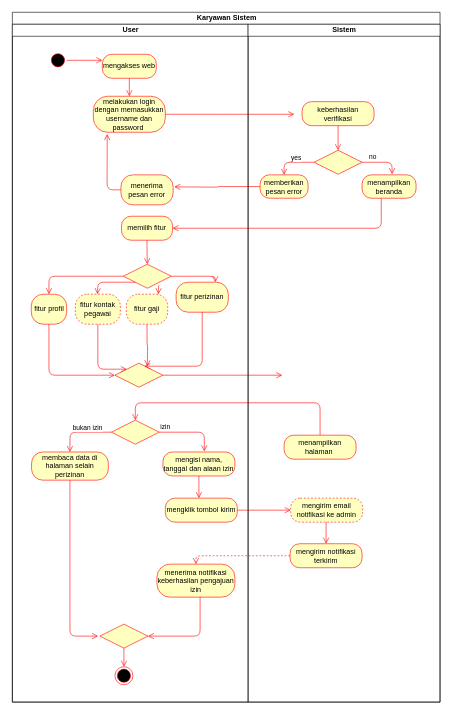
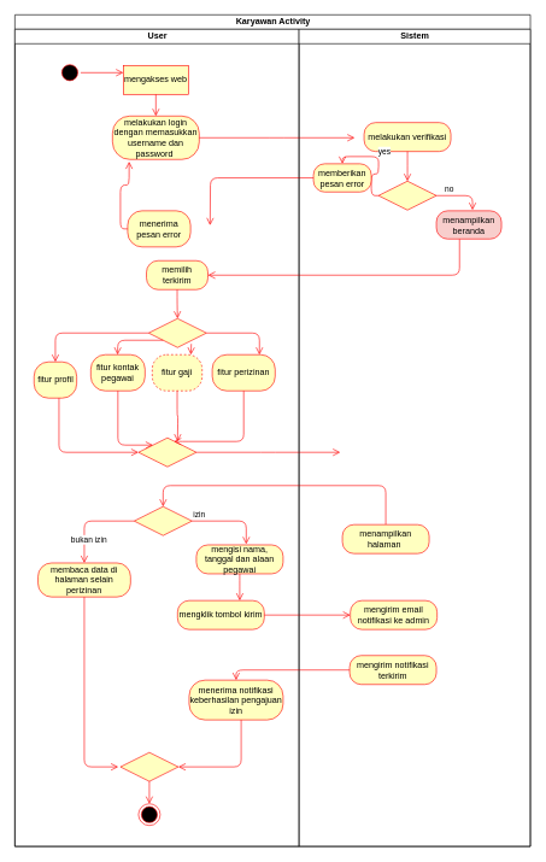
  <mxCell id="0" />
  <mxCell id="1" parent="0" />
- <mxCell id="2" value="Karyawan Sistem" style="swimlane;html=1;childLayout=stackLayout;resizeParent=1;resizeParentMax=0;startSize=20;" parent="1" vertex="1"><mxGeometry x="20" y="20" width="713" height="1150" as="geometry" /></mxCell>
+ <mxCell id="2" value="Karyawan Activity" style="swimlane;html=1;childLayout=stackLayout;resizeParent=1;resizeParentMax=0;startSize=20;" parent="1" vertex="1"><mxGeometry x="20" y="20" width="713" height="1150" as="geometry" /></mxCell>
  <mxCell id="3" value="User" style="swimlane;html=1;startSize=20;" parent="2" vertex="1"><mxGeometry y="20" width="393" height="1130" as="geometry" /></mxCell>
  <mxCell id="4" value="" style="ellipse;html=1;shape=startState;fillColor=#000000;strokeColor=#ff0000;" parent="3" vertex="1"><mxGeometry x="61" y="45" width="30" height="30" as="geometry" /></mxCell>
  <mxCell id="5" value="" style="edgeStyle=orthogonalEdgeStyle;html=1;verticalAlign=bottom;endArrow=open;endSize=8;strokeColor=#ff0000;entryX=0;entryY=0.25;entryDx=0;entryDy=0;" parent="3" source="4" edge="1" target="11"><mxGeometry relative="1" as="geometry"><mxPoint x="135" y="100" as="targetPoint" /></mxGeometry></mxCell>
  <mxCell id="6" value="" style="edgeStyle=orthogonalEdgeStyle;html=1;verticalAlign=bottom;endArrow=open;endSize=8;strokeColor=#ff0000;" parent="3" source="37" edge="1"><mxGeometry relative="1" as="geometry"><mxPoint x="311" y="790" as="targetPoint" /></mxGeometry></mxCell>
  <mxCell id="7" value="" style="ellipse;html=1;shape=endState;fillColor=#000000;strokeColor=#ff0000;" parent="3" vertex="1"><mxGeometry x="171" y="1071" width="30" height="30" as="geometry" /></mxCell>
  <mxCell id="8" value="menerima notifikasi keberhasilan pengajuan izin" style="rounded=1;whiteSpace=wrap;html=1;arcSize=40;fontColor=#000000;fillColor=#ffffc0;strokeColor=#ff0000;" vertex="1" parent="3"><mxGeometry x="241" y="900" width="130" height="55" as="geometry" /></mxCell>
  <mxCell id="9" value="" style="edgeStyle=orthogonalEdgeStyle;html=1;verticalAlign=bottom;endArrow=open;endSize=8;strokeColor=#ff0000;entryX=1;entryY=0.5;entryDx=0;entryDy=0;" edge="1" source="8" parent="3" target="40"><mxGeometry relative="1" as="geometry"><mxPoint x="306" y="1020" as="targetPoint" /><Array as="points"><mxPoint x="313" y="1020" /></Array></mxGeometry></mxCell>
- <mxCell id="10" value="mengklik tombol kirim" style="rounded=1;whiteSpace=wrap;html=1;arcSize=40;fontColor=#000000;fillColor=#ffffc0;strokeColor=#ff0000;" vertex="1" parent="3"><mxGeometry x="255" y="790" width="120" height="40" as="geometry" /></mxCell>
- <mxCell id="11" value="mengakses web" style="rounded=1;whiteSpace=wrap;html=1;arcSize=40;fontColor=#000000;fillColor=#ffffc0;strokeColor=#ff0000;" vertex="1" parent="3"><mxGeometry x="150" y="50" width="90" height="40" as="geometry" /></mxCell>
+ <mxCell id="10" value="mengklik tombol kirim" style="rounded=1;whiteSpace=wrap;html=1;arcSize=40;fontColor=#000000;fillColor=#ffffc0;strokeColor=#ff0000;" vertex="1" parent="3"><mxGeometry x="225" y="790" width="120" height="40" as="geometry" /></mxCell>
+ <mxCell id="11" value="mengakses web" style="whiteSpace=wrap;html=1;arcSize=40;fontColor=#000000;fillColor=#ffffc0;strokeColor=#ff0000;rounded=0;" vertex="1" parent="3"><mxGeometry x="150" y="50" width="90" height="40" as="geometry" /></mxCell>
  <mxCell id="12" value="" style="edgeStyle=orthogonalEdgeStyle;html=1;verticalAlign=bottom;endArrow=open;endSize=8;strokeColor=#ff0000;entryX=0.5;entryY=0;entryDx=0;entryDy=0;" edge="1" source="11" parent="3" target="13"><mxGeometry relative="1" as="geometry"><mxPoint x="250" y="110" as="targetPoint" /></mxGeometry></mxCell>
  <mxCell id="13" value="melakukan login dengan memasukkan username dan password&amp;nbsp;" style="rounded=1;whiteSpace=wrap;html=1;arcSize=40;fontColor=#000000;fillColor=#ffffc0;strokeColor=#ff0000;" vertex="1" parent="3"><mxGeometry x="135" y="120" width="120" height="60" as="geometry" /></mxCell>
  <mxCell id="14" value="" style="edgeStyle=orthogonalEdgeStyle;html=1;verticalAlign=bottom;endArrow=open;endSize=8;strokeColor=#ff0000;" edge="1" source="13" parent="3"><mxGeometry relative="1" as="geometry"><mxPoint x="470" y="150" as="targetPoint" /></mxGeometry></mxCell>
- <mxCell id="15" value="menerima pesan error" style="rounded=1;whiteSpace=wrap;html=1;arcSize=40;fontColor=#000000;fillColor=#ffffc0;strokeColor=#ff0000;" vertex="1" parent="3"><mxGeometry x="181" y="251" width="87" height="50" as="geometry" /></mxCell>
+ <mxCell id="15" value="menerima pesan error" style="rounded=1;whiteSpace=wrap;html=1;arcSize=40;fontColor=#000000;fillColor=#ffffc0;strokeColor=#ff0000;" vertex="1" parent="3"><mxGeometry x="156" y="251" width="87" height="50" as="geometry" /></mxCell>
  <mxCell id="16" value="" style="edgeStyle=orthogonalEdgeStyle;html=1;verticalAlign=bottom;endArrow=open;endSize=8;strokeColor=#ff0000;entryX=0.192;entryY=1.05;entryDx=0;entryDy=0;entryPerimeter=0;exitX=0;exitY=0.5;exitDx=0;exitDy=0;" edge="1" source="15" parent="3" target="13"><mxGeometry relative="1" as="geometry"><mxPoint x="225" y="340" as="targetPoint" /></mxGeometry></mxCell>
- <mxCell id="17" value="memilih fitur" style="rounded=1;whiteSpace=wrap;html=1;arcSize=40;fontColor=#000000;fillColor=#ffffc0;strokeColor=#ff0000;" vertex="1" parent="3"><mxGeometry x="182" y="320" width="85" height="40" as="geometry" /></mxCell>
+ <mxCell id="17" value="memilih terkirim" style="rounded=1;whiteSpace=wrap;html=1;arcSize=40;fontColor=#000000;fillColor=#ffffc0;strokeColor=#ff0000;" vertex="1" parent="3"><mxGeometry x="182" y="320" width="85" height="40" as="geometry" /></mxCell>
  <mxCell id="18" value="" style="edgeStyle=orthogonalEdgeStyle;html=1;verticalAlign=bottom;endArrow=open;endSize=8;strokeColor=#ff0000;" edge="1" source="17" parent="3" target="19"><mxGeometry relative="1" as="geometry"><mxPoint x="225" y="420" as="targetPoint" /></mxGeometry></mxCell>
  <mxCell id="19" value="" style="rhombus;whiteSpace=wrap;html=1;fillColor=#ffffc0;strokeColor=#ff0000;" vertex="1" parent="3"><mxGeometry x="185" y="400" width="80" height="40" as="geometry" /></mxCell>
  <mxCell id="20" value="" style="edgeStyle=orthogonalEdgeStyle;html=1;align=left;verticalAlign=bottom;endArrow=open;endSize=8;strokeColor=#ff0000;entryX=0.75;entryY=0;entryDx=0;entryDy=0;" edge="1" source="19" parent="3" target="28"><mxGeometry x="-1" relative="1" as="geometry"><mxPoint x="365" y="420" as="targetPoint" /></mxGeometry></mxCell>
  <mxCell id="21" value="" style="edgeStyle=orthogonalEdgeStyle;html=1;align=left;verticalAlign=top;endArrow=open;endSize=8;strokeColor=#ff0000;entryX=0.5;entryY=0;entryDx=0;entryDy=0;" edge="1" source="19" parent="3" target="22"><mxGeometry x="-1" relative="1" as="geometry"><mxPoint x="70" y="420" as="targetPoint" /></mxGeometry></mxCell>
- <mxCell id="22" value="fitur profil" style="rounded=1;whiteSpace=wrap;html=1;arcSize=40;fontColor=#000000;fillColor=#ffffc0;strokeColor=#ff0000;" vertex="1" parent="3"><mxGeometry x="31.5" y="450" width="59" height="50" as="geometry" /></mxCell>
+ <mxCell id="22" value="fitur profil" style="rounded=1;whiteSpace=wrap;html=1;arcSize=40;fontColor=#000000;fillColor=#ffffc0;strokeColor=#ff0000;" vertex="1" parent="3"><mxGeometry x="26.5" y="460" width="59" height="50" as="geometry" /></mxCell>
  <mxCell id="23" value="" style="edgeStyle=orthogonalEdgeStyle;html=1;verticalAlign=bottom;endArrow=open;endSize=8;strokeColor=#ff0000;entryX=0;entryY=0.5;entryDx=0;entryDy=0;" edge="1" source="22" parent="3" target="31"><mxGeometry relative="1" as="geometry"><mxPoint x="61" y="530" as="targetPoint" /><Array as="points"><mxPoint x="61" y="585" /></Array></mxGeometry></mxCell>
- <mxCell id="24" value="fitur kontak pegawai" style="rounded=1;whiteSpace=wrap;html=1;arcSize=40;fontColor=#000000;fillColor=#ffffc0;strokeColor=#ff0000;dashed=1;" vertex="1" parent="3"><mxGeometry x="105" y="450" width="75" height="50" as="geometry" /></mxCell>
+ <mxCell id="24" value="fitur kontak pegawai" style="rounded=1;whiteSpace=wrap;html=1;arcSize=40;fontColor=#000000;fillColor=#ffffc0;strokeColor=#ff0000;" vertex="1" parent="3"><mxGeometry x="105" y="450" width="75" height="50" as="geometry" /></mxCell>
  <mxCell id="25" value="" style="edgeStyle=orthogonalEdgeStyle;html=1;verticalAlign=bottom;endArrow=open;endSize=8;strokeColor=#ff0000;entryX=0;entryY=0;entryDx=0;entryDy=0;" edge="1" source="24" parent="3" target="31"><mxGeometry relative="1" as="geometry"><mxPoint x="143" y="540" as="targetPoint" /><Array as="points"><mxPoint x="143" y="575" /></Array></mxGeometry></mxCell>
  <mxCell id="26" value="fitur gaji" style="rounded=1;whiteSpace=wrap;html=1;arcSize=40;fontColor=#000000;fillColor=#ffffc0;strokeColor=#ff0000;dashed=1;" vertex="1" parent="3"><mxGeometry x="190" y="450" width="69" height="50" as="geometry" /></mxCell>
  <mxCell id="27" value="" style="edgeStyle=orthogonalEdgeStyle;html=1;verticalAlign=bottom;endArrow=open;endSize=8;strokeColor=#ff0000;" edge="1" source="26" parent="3"><mxGeometry relative="1" as="geometry"><mxPoint x="225" y="570" as="targetPoint" /></mxGeometry></mxCell>
- <mxCell id="28" value="fitur perizinan" style="rounded=1;whiteSpace=wrap;html=1;arcSize=40;fontColor=#000000;fillColor=#ffffc0;strokeColor=#ff0000;" vertex="1" parent="3"><mxGeometry x="273" y="430" width="87" height="50" as="geometry" /></mxCell>
+ <mxCell id="28" value="fitur perizinan" style="rounded=1;whiteSpace=wrap;html=1;arcSize=40;fontColor=#000000;fillColor=#ffffc0;strokeColor=#ff0000;" vertex="1" parent="3"><mxGeometry x="273" y="450" width="87" height="50" as="geometry" /></mxCell>
  <mxCell id="29" value="" style="edgeStyle=orthogonalEdgeStyle;html=1;verticalAlign=bottom;endArrow=open;endSize=8;strokeColor=#ff0000;exitX=0;exitY=1;exitDx=0;exitDy=0;" edge="1" parent="3" source="19"><mxGeometry relative="1" as="geometry"><mxPoint x="142" y="450" as="targetPoint" /><mxPoint x="142" y="410" as="sourcePoint" /></mxGeometry></mxCell>
  <mxCell id="30" value="" style="edgeStyle=orthogonalEdgeStyle;html=1;verticalAlign=bottom;endArrow=open;endSize=8;strokeColor=#ff0000;" edge="1" parent="3"><mxGeometry relative="1" as="geometry"><mxPoint x="243.5" y="450" as="targetPoint" /><mxPoint x="244" y="435" as="sourcePoint" /><Array as="points"><mxPoint x="244" y="435" /><mxPoint x="244" y="435" /></Array></mxGeometry></mxCell>
  <mxCell id="31" value="" style="rhombus;whiteSpace=wrap;html=1;fillColor=#ffffc0;strokeColor=#ff0000;" vertex="1" parent="3"><mxGeometry x="171" y="565" width="80" height="40" as="geometry" /></mxCell>
  <mxCell id="32" value="" style="edgeStyle=orthogonalEdgeStyle;html=1;align=left;verticalAlign=bottom;endArrow=open;endSize=8;strokeColor=#ff0000;" edge="1" source="31" parent="3"><mxGeometry x="-0.909" y="35" relative="1" as="geometry"><mxPoint x="450" y="585" as="targetPoint" /><mxPoint as="offset" /></mxGeometry></mxCell>
  <mxCell id="33" value="" style="edgeStyle=orthogonalEdgeStyle;html=1;verticalAlign=bottom;endArrow=open;endSize=8;strokeColor=#ff0000;" edge="1" source="28" parent="3"><mxGeometry relative="1" as="geometry"><mxPoint x="220" y="570" as="targetPoint" /><Array as="points"><mxPoint x="317" y="570" /><mxPoint x="231" y="570" /></Array></mxGeometry></mxCell>
  <mxCell id="34" value="" style="rhombus;whiteSpace=wrap;html=1;fillColor=#ffffc0;strokeColor=#ff0000;" vertex="1" parent="3"><mxGeometry x="165" y="660" width="80" height="40" as="geometry" /></mxCell>
  <mxCell id="35" value="izin" style="edgeStyle=orthogonalEdgeStyle;html=1;align=left;verticalAlign=bottom;endArrow=open;endSize=8;strokeColor=#ff0000;entryX=0.575;entryY=-0.025;entryDx=0;entryDy=0;entryPerimeter=0;" edge="1" source="34" parent="3" target="37"><mxGeometry x="-1" relative="1" as="geometry"><mxPoint x="345" y="680" as="targetPoint" /></mxGeometry></mxCell>
  <mxCell id="36" value="bukan izin" style="edgeStyle=orthogonalEdgeStyle;html=1;align=left;verticalAlign=top;endArrow=open;endSize=8;strokeColor=#ff0000;" edge="1" source="34" parent="3" target="38"><mxGeometry x="0.294" y="-20" relative="1" as="geometry"><mxPoint x="80" y="680" as="targetPoint" /><mxPoint as="offset" /></mxGeometry></mxCell>
- <mxCell id="37" value="mengisi nama, tanggal dan alaan izin" style="rounded=1;whiteSpace=wrap;html=1;arcSize=40;fontColor=#000000;fillColor=#ffffc0;strokeColor=#ff0000;" parent="3" vertex="1"><mxGeometry x="251" y="713" width="120" height="40" as="geometry" /></mxCell>
- <mxCell id="38" value="membaca data di halaman selain perizinan" style="rounded=1;whiteSpace=wrap;html=1;arcSize=40;fontColor=#000000;fillColor=#ffffc0;strokeColor=#ff0000;" vertex="1" parent="3"><mxGeometry x="32" y="713" width="128" height="47" as="geometry" /></mxCell>
+ <mxCell id="37" value="mengisi nama, tanggal dan alaan pegawai" style="rounded=1;whiteSpace=wrap;html=1;arcSize=40;fontColor=#000000;fillColor=#ffffc0;strokeColor=#ff0000;" parent="3" vertex="1"><mxGeometry x="251" y="713" width="120" height="40" as="geometry" /></mxCell>
+ <mxCell id="38" value="membaca data di halaman selain perizinan" style="rounded=1;whiteSpace=wrap;html=1;arcSize=40;fontColor=#000000;fillColor=#ffffc0;strokeColor=#ff0000;" vertex="1" parent="3"><mxGeometry x="32" y="738" width="128" height="47" as="geometry" /></mxCell>
  <mxCell id="39" value="" style="edgeStyle=orthogonalEdgeStyle;html=1;verticalAlign=bottom;endArrow=open;endSize=8;strokeColor=#ff0000;" edge="1" source="38" parent="3"><mxGeometry relative="1" as="geometry"><mxPoint x="143" y="1020" as="targetPoint" /><Array as="points"><mxPoint x="96" y="1020" /></Array></mxGeometry></mxCell>
  <mxCell id="40" value="" style="rhombus;whiteSpace=wrap;html=1;fillColor=#ffffc0;strokeColor=#ff0000;" vertex="1" parent="3"><mxGeometry x="146" y="1000" width="80" height="40" as="geometry" /></mxCell>
  <mxCell id="41" value="" style="edgeStyle=orthogonalEdgeStyle;html=1;align=left;verticalAlign=top;endArrow=open;endSize=8;strokeColor=#ff0000;entryX=0.5;entryY=0;entryDx=0;entryDy=0;" edge="1" source="40" parent="3" target="7"><mxGeometry x="-1" relative="1" as="geometry"><mxPoint x="200" y="1060" as="targetPoint" /></mxGeometry></mxCell>
  <mxCell id="42" value="" style="edgeStyle=orthogonalEdgeStyle;html=1;verticalAlign=bottom;endArrow=open;endSize=8;strokeColor=#ff0000;entryX=0;entryY=0.5;entryDx=0;entryDy=0;" edge="1" source="10" parent="2" target="49"><mxGeometry relative="1" as="geometry"><mxPoint x="182" y="851" as="targetPoint" /></mxGeometry></mxCell>
- <mxCell id="43" value="" style="edgeStyle=orthogonalEdgeStyle;html=1;verticalAlign=bottom;endArrow=open;endSize=8;strokeColor=#ff0000;entryX=0.5;entryY=0;entryDx=0;entryDy=0;dashed=1;" edge="1" source="50" parent="2" target="8"><mxGeometry relative="1" as="geometry"><mxPoint x="311" y="1046" as="targetPoint" /></mxGeometry></mxCell>
+ <mxCell id="43" value="" style="edgeStyle=orthogonalEdgeStyle;html=1;verticalAlign=bottom;endArrow=open;endSize=8;strokeColor=#ff0000;entryX=0.5;entryY=0;entryDx=0;entryDy=0;" edge="1" source="50" parent="2" target="8"><mxGeometry relative="1" as="geometry"><mxPoint x="311" y="1046" as="targetPoint" /></mxGeometry></mxCell>
  <mxCell id="44" value="" style="edgeStyle=orthogonalEdgeStyle;html=1;verticalAlign=bottom;endArrow=open;endSize=8;strokeColor=#ff0000;" edge="1" source="56" parent="2"><mxGeometry relative="1" as="geometry"><mxPoint x="270" y="291" as="targetPoint" /></mxGeometry></mxCell>
  <mxCell id="45" value="" style="edgeStyle=orthogonalEdgeStyle;html=1;verticalAlign=bottom;endArrow=open;endSize=8;strokeColor=#ff0000;entryX=1;entryY=0.5;entryDx=0;entryDy=0;" edge="1" source="57" parent="2" target="17"><mxGeometry relative="1" as="geometry"><mxPoint x="630" y="390" as="targetPoint" /><Array as="points"><mxPoint x="615" y="360" /></Array></mxGeometry></mxCell>
  <mxCell id="46" value="" style="edgeStyle=orthogonalEdgeStyle;html=1;verticalAlign=bottom;endArrow=open;endSize=8;strokeColor=#ff0000;entryX=0.5;entryY=0;entryDx=0;entryDy=0;" parent="2" source="48" edge="1" target="34"><mxGeometry relative="1" as="geometry"><mxPoint x="71" y="641" as="targetPoint" /><Array as="points"><mxPoint x="513" y="651" /><mxPoint x="205" y="651" /></Array></mxGeometry></mxCell>
  <mxCell id="47" value="Sistem" style="swimlane;html=1;startSize=20;" parent="2" vertex="1"><mxGeometry x="393" y="20" width="320" height="1130" as="geometry" /></mxCell>
  <mxCell id="48" value="menampilkan halaman&amp;nbsp;" style="rounded=1;whiteSpace=wrap;html=1;arcSize=40;fontColor=#000000;fillColor=#ffffc0;strokeColor=#ff0000;" parent="47" vertex="1"><mxGeometry x="60" y="685" width="120" height="40" as="geometry" /></mxCell>
- <mxCell id="49" value="mengirim email notifikasi ke admin" style="rounded=1;whiteSpace=wrap;html=1;arcSize=40;fontColor=#000000;fillColor=#ffffc0;strokeColor=#ff0000;dashed=1;" vertex="1" parent="47"><mxGeometry x="71" y="790" width="120" height="40" as="geometry" /></mxCell>
+ <mxCell id="49" value="mengirim email notifikasi ke admin" style="rounded=1;whiteSpace=wrap;html=1;arcSize=40;fontColor=#000000;fillColor=#ffffc0;strokeColor=#ff0000;" vertex="1" parent="47"><mxGeometry x="71" y="790" width="120" height="40" as="geometry" /></mxCell>
  <mxCell id="50" value="mengirim notifikasi terkirim" style="rounded=1;whiteSpace=wrap;html=1;arcSize=40;fontColor=#000000;fillColor=#ffffc0;strokeColor=#ff0000;" vertex="1" parent="47"><mxGeometry x="70" y="866" width="120" height="40" as="geometry" /></mxCell>
- <mxCell id="51" value="keberhasilan verifikasi" style="rounded=1;whiteSpace=wrap;html=1;arcSize=40;fontColor=#000000;fillColor=#ffffc0;strokeColor=#ff0000;" vertex="1" parent="47"><mxGeometry x="90" y="129" width="120" height="40" as="geometry" /></mxCell>
+ <mxCell id="51" value="melakukan verifikasi" style="rounded=1;whiteSpace=wrap;html=1;arcSize=40;fontColor=#000000;fillColor=#ffffc0;strokeColor=#ff0000;" vertex="1" parent="47"><mxGeometry x="90" y="129" width="120" height="40" as="geometry" /></mxCell>
  <mxCell id="52" value="" style="edgeStyle=orthogonalEdgeStyle;html=1;verticalAlign=bottom;endArrow=open;endSize=8;strokeColor=#ff0000;" edge="1" source="51" parent="47"><mxGeometry relative="1" as="geometry"><mxPoint x="150" y="210" as="targetPoint" /></mxGeometry></mxCell>
  <mxCell id="53" value="" style="rhombus;whiteSpace=wrap;html=1;fillColor=#ffffc0;strokeColor=#ff0000;" vertex="1" parent="47"><mxGeometry x="110" y="210" width="80" height="40" as="geometry" /></mxCell>
  <mxCell id="54" value="no" style="edgeStyle=orthogonalEdgeStyle;html=1;align=left;verticalAlign=bottom;endArrow=open;endSize=8;strokeColor=#ff0000;" edge="1" source="53" parent="47"><mxGeometry x="-0.714" relative="1" as="geometry"><mxPoint x="240" y="250" as="targetPoint" /><Array as="points"><mxPoint x="240" y="230" /></Array><mxPoint as="offset" /></mxGeometry></mxCell>
  <mxCell id="55" value="yes" style="edgeStyle=orthogonalEdgeStyle;html=1;align=left;verticalAlign=top;endArrow=open;endSize=8;strokeColor=#ff0000;entryX=0.5;entryY=0;entryDx=0;entryDy=0;" edge="1" source="53" parent="47" target="56"><mxGeometry x="0.127" y="-20" relative="1" as="geometry"><mxPoint x="30" y="244" as="targetPoint" /><mxPoint as="offset" /></mxGeometry></mxCell>
- <mxCell id="56" value="memberikan pesan error" style="rounded=1;whiteSpace=wrap;html=1;arcSize=40;fontColor=#000000;fillColor=#ffffc0;strokeColor=#ff0000;" vertex="1" parent="47"><mxGeometry x="20" y="251" width="80" height="39" as="geometry" /></mxCell>
- <mxCell id="57" value="menampilkan beranda" style="rounded=1;whiteSpace=wrap;html=1;arcSize=40;fontColor=#000000;fillColor=#ffffc0;strokeColor=#ff0000;" vertex="1" parent="47"><mxGeometry x="190" y="251" width="90" height="39" as="geometry" /></mxCell>
- <mxCell id="58" value="" style="edgeStyle=orthogonalEdgeStyle;html=1;verticalAlign=bottom;endArrow=open;endSize=8;strokeColor=#ff0000;exitX=0.5;exitY=1;exitDx=0;exitDy=0;" edge="1" source="49" parent="47" target="50"><mxGeometry relative="1" as="geometry"><mxPoint x="227" y="840" as="targetPoint" /><mxPoint x="227" y="870" as="sourcePoint" /><Array as="points"><mxPoint x="130" y="830" /><mxPoint x="130" y="840" /><mxPoint x="130" y="840" /></Array></mxGeometry></mxCell>
+ <mxCell id="56" value="memberikan pesan error" style="rounded=1;whiteSpace=wrap;html=1;arcSize=40;fontColor=#000000;fillColor=#ffffc0;strokeColor=#ff0000;" vertex="1" parent="47"><mxGeometry x="20" y="186" width="80" height="39" as="geometry" /></mxCell>
+ <mxCell id="57" value="menampilkan beranda" style="rounded=1;whiteSpace=wrap;html=1;arcSize=40;fontColor=#000000;fillColor=#f8cecc;strokeColor=#ff0000;" vertex="1" parent="47"><mxGeometry x="190" y="251" width="90" height="39" as="geometry" /></mxCell>
